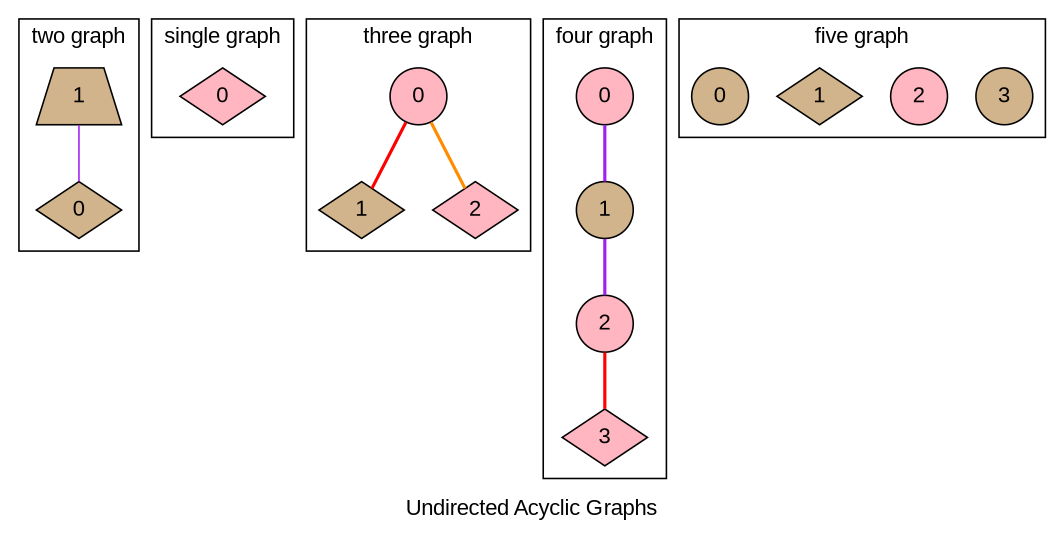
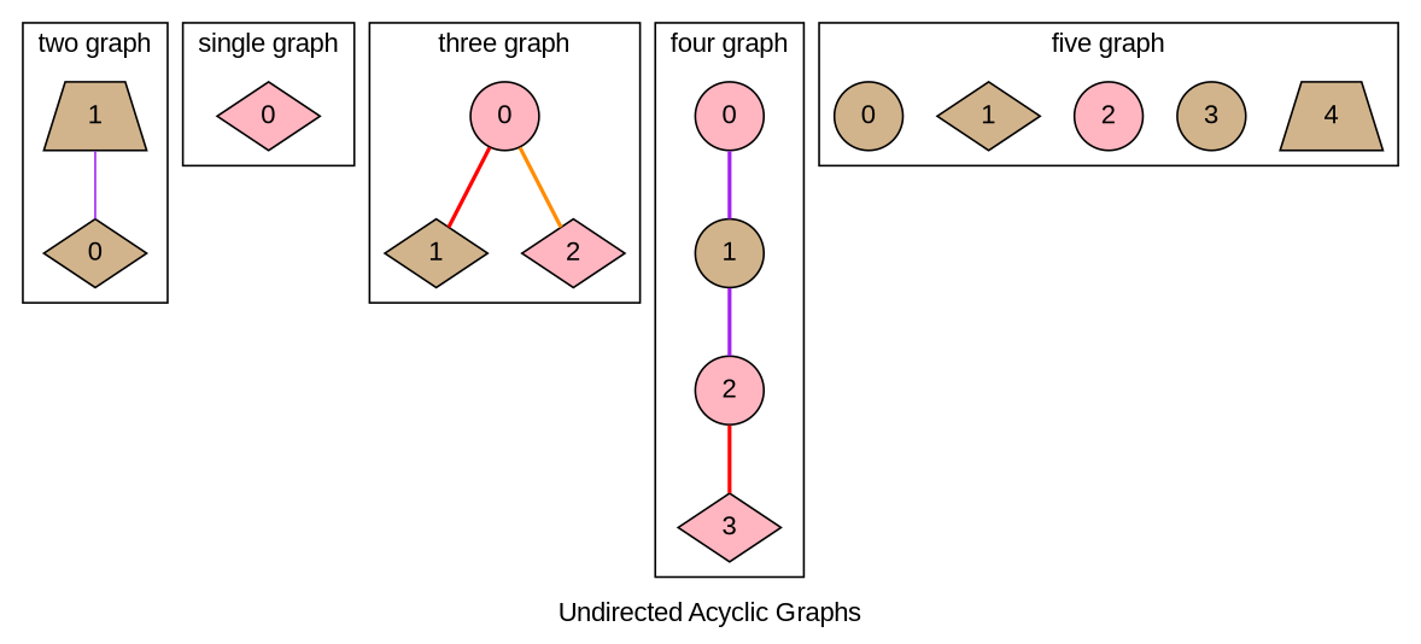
  graph {
    label="Undirected Acyclic Graphs"
    fontname="Liberation Sans"
    node [style=filled fillcolor=tan shape=circle fontname="Liberation Sans"]
    edge [color=purple style=bold fontname="Liberation Sans"]
    n1 [label=0 shape=diamond]
    n2 [label=1 shape=trapezium]
    n3 [label=0 fillcolor=lightpink shape=diamond]
    n4 [label=0 fillcolor=lightpink]
    n5 [label=1 shape=diamond]
    n6 [label=2 fillcolor=lightpink shape=diamond]
    n7 [label=0 fillcolor=lightpink]
    n8 [label=1]
    n9 [label=2 fillcolor=lightpink]
    n10 [label=3 fillcolor=lightpink shape=diamond]
+   n11 [label=4 shape=trapezium]
    n12 [label=3]
    n13 [label=2 fillcolor=lightpink]
    n14 [label=1 shape=diamond]
    n15 [label=0]
    subgraph cluster_1 {
      label="two graph"
      n1
      n2
    }
    subgraph cluster_2 {
      label="single graph"
      n3
    }
    subgraph cluster_3 {
      label="three graph"
      n4
      n5
      n6
    }
    subgraph cluster_4 {
      label="four graph"
      n7
      n8
      n9
      n10
    }
    subgraph cluster_5 {
      label="five graph"
+     n11
      n12
      n13
      n14
      n15
    }
    n2 -- n1 [style=solid]
    n4 -- n5 [color=red]
    n4 -- n6 [color=darkorange]
    n7 -- n8
    n8 -- n9
    n9 -- n10 [color=red]
  }
